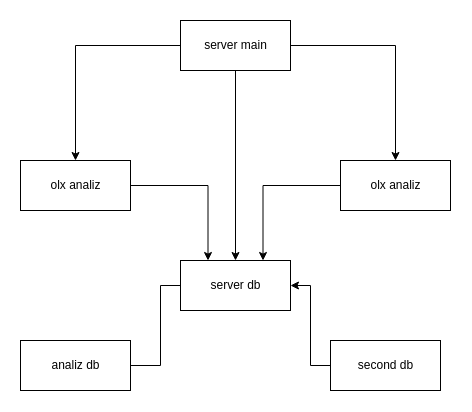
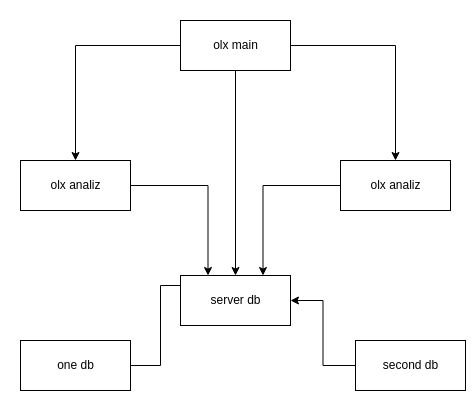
  <mxCell id="0" />
  <mxCell id="1" parent="0" />
  <mxCell id="2" style="edgeStyle=orthogonalEdgeStyle;rounded=0;orthogonalLoop=1;jettySize=auto;html=1;" edge="1" parent="1" source="5" target="9"><mxGeometry relative="1" as="geometry" /></mxCell>
  <mxCell id="3" style="edgeStyle=orthogonalEdgeStyle;rounded=0;orthogonalLoop=1;jettySize=auto;html=1;" edge="1" parent="1" source="5" target="7"><mxGeometry relative="1" as="geometry" /></mxCell>
  <mxCell id="4" style="edgeStyle=orthogonalEdgeStyle;rounded=0;orthogonalLoop=1;jettySize=auto;html=1;" edge="1" parent="1" source="5" target="10"><mxGeometry relative="1" as="geometry" /></mxCell>
- <mxCell id="5" value="server main" style="html=1;" vertex="1" parent="1"><mxGeometry x="180" y="20" width="110" height="50" as="geometry" /></mxCell>
+ <mxCell id="5" value="olx main" style="html=1;" vertex="1" parent="1"><mxGeometry x="180" y="20" width="110" height="50" as="geometry" /></mxCell>
  <mxCell id="6" style="edgeStyle=orthogonalEdgeStyle;rounded=0;orthogonalLoop=1;jettySize=auto;html=1;entryX=0.25;entryY=0;entryDx=0;entryDy=0;" edge="1" parent="1" source="7" target="10"><mxGeometry relative="1" as="geometry" /></mxCell>
  <mxCell id="7" value="olx analiz" style="html=1;" vertex="1" parent="1"><mxGeometry x="20" y="160" width="110" height="50" as="geometry" /></mxCell>
  <mxCell id="8" style="edgeStyle=orthogonalEdgeStyle;rounded=0;orthogonalLoop=1;jettySize=auto;html=1;entryX=0.75;entryY=0;entryDx=0;entryDy=0;" edge="1" parent="1" source="9" target="10"><mxGeometry relative="1" as="geometry" /></mxCell>
  <mxCell id="9" value="olx analiz" style="html=1;" vertex="1" parent="1"><mxGeometry x="340" y="160" width="110" height="50" as="geometry" /></mxCell>
- <mxCell id="10" value="server db" style="html=1;" vertex="1" parent="1"><mxGeometry x="180" y="260" width="110" height="50" as="geometry" /></mxCell>
+ <mxCell id="10" value="server db" style="html=1;" vertex="1" parent="1"><mxGeometry x="180" y="275" width="110" height="50" as="geometry" /></mxCell>
  <mxCell id="11" style="edgeStyle=orthogonalEdgeStyle;rounded=0;orthogonalLoop=1;jettySize=auto;html=1;entryX=0;entryY=0.5;entryDx=0;entryDy=0;endArrow=none;" edge="1" parent="1" source="12" target="10"><mxGeometry relative="1" as="geometry"><Array as="points"><mxPoint x="160" y="365" /><mxPoint x="160" y="285" /></Array></mxGeometry></mxCell>
- <mxCell id="12" value="analiz db" style="html=1;" vertex="1" parent="1"><mxGeometry x="20" y="340" width="110" height="50" as="geometry" /></mxCell>
+ <mxCell id="12" value="one db" style="html=1;" vertex="1" parent="1"><mxGeometry x="20" y="340" width="110" height="50" as="geometry" /></mxCell>
  <mxCell id="13" style="edgeStyle=orthogonalEdgeStyle;rounded=0;orthogonalLoop=1;jettySize=auto;html=1;entryX=1;entryY=0.5;entryDx=0;entryDy=0;" edge="1" parent="1" source="14" target="10"><mxGeometry relative="1" as="geometry" /></mxCell>
- <mxCell id="14" value="second db" style="html=1;" vertex="1" parent="1"><mxGeometry x="330" y="340" width="110" height="50" as="geometry" /></mxCell>
+ <mxCell id="14" value="second db" style="html=1;" vertex="1" parent="1"><mxGeometry x="355" y="340" width="110" height="50" as="geometry" /></mxCell>
